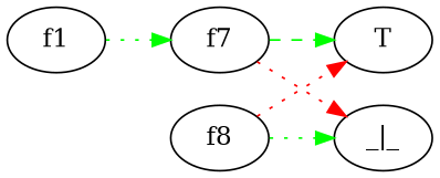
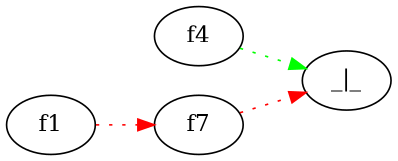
  strict digraph {
    rankdir=LR
    edge [color=red style=dotted]
    n1 [label=f7]
    f1
-   f4 [label=f8]
-   T
+   f4
    "_|_"
-   n1 -> T [color=green style=dashed]
    n1 -> "_|_"
-   f1 -> n1 [color=green]
-   f4 -> T
+   f1 -> n1
    f4 -> "_|_" [color=green]
  }
